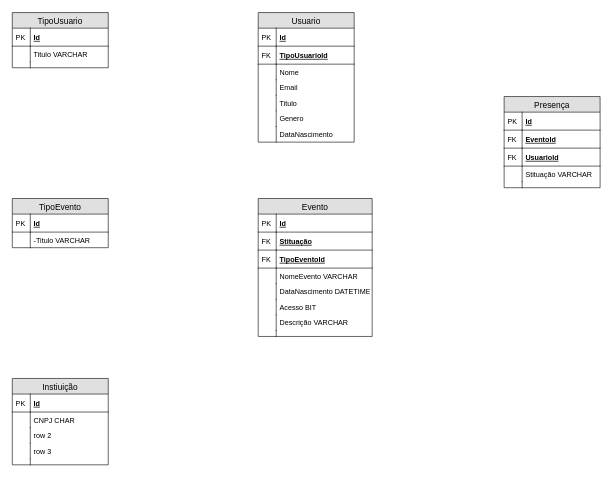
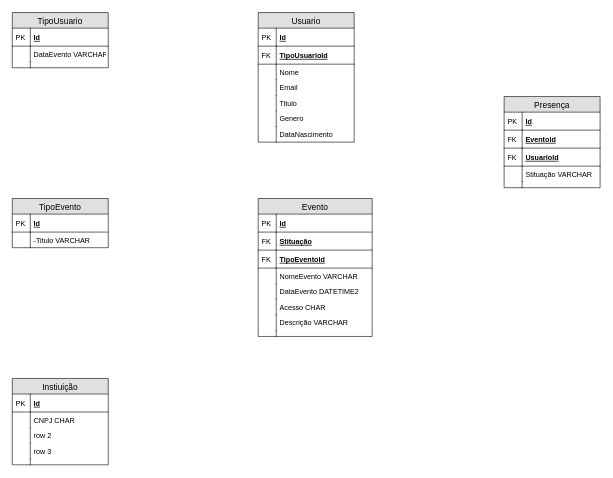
  <mxCell id="0" />
  <mxCell id="1" parent="0" />
  <mxCell id="2" value="TipoUsuario" style="swimlane;fontStyle=0;childLayout=stackLayout;horizontal=1;startSize=26;fillColor=#e0e0e0;horizontalStack=0;resizeParent=1;resizeParentMax=0;resizeLast=0;collapsible=1;marginBottom=0;swimlaneFillColor=#ffffff;align=center;fontSize=14;" vertex="1" parent="1"><mxGeometry x="20" y="20" width="160" height="92" as="geometry" /></mxCell>
  <mxCell id="3" value="Id" style="shape=partialRectangle;top=0;left=0;right=0;bottom=1;align=left;verticalAlign=middle;fillColor=none;spacingLeft=34;spacingRight=4;overflow=hidden;rotatable=0;points=[[0,0.5],[1,0.5]];portConstraint=eastwest;dropTarget=0;fontStyle=5;fontSize=12;" vertex="1" parent="2"><mxGeometry y="26" width="160" height="30" as="geometry" /></mxCell>
  <mxCell id="4" value="PK" style="shape=partialRectangle;top=0;left=0;bottom=0;fillColor=none;align=left;verticalAlign=middle;spacingLeft=4;spacingRight=4;overflow=hidden;rotatable=0;points=[];portConstraint=eastwest;part=1;fontSize=12;" vertex="1" connectable="0" parent="3"><mxGeometry width="30" height="30" as="geometry" /></mxCell>
- <mxCell id="5" value="Titulo VARCHAR" style="shape=partialRectangle;top=0;left=0;right=0;bottom=0;align=left;verticalAlign=top;fillColor=none;spacingLeft=34;spacingRight=4;overflow=hidden;rotatable=0;points=[[0,0.5],[1,0.5]];portConstraint=eastwest;dropTarget=0;fontSize=12;" vertex="1" parent="2"><mxGeometry y="56" width="160" height="26" as="geometry" /></mxCell>
+ <mxCell id="5" value="DataEvento VARCHAR" style="shape=partialRectangle;top=0;left=0;right=0;bottom=0;align=left;verticalAlign=top;fillColor=none;spacingLeft=34;spacingRight=4;overflow=hidden;rotatable=0;points=[[0,0.5],[1,0.5]];portConstraint=eastwest;dropTarget=0;fontSize=12;" vertex="1" parent="2"><mxGeometry y="56" width="160" height="26" as="geometry" /></mxCell>
  <mxCell id="6" value="" style="shape=partialRectangle;top=0;left=0;bottom=0;fillColor=none;align=left;verticalAlign=top;spacingLeft=4;spacingRight=4;overflow=hidden;rotatable=0;points=[];portConstraint=eastwest;part=1;fontSize=12;" vertex="1" connectable="0" parent="5"><mxGeometry width="30" height="26" as="geometry" /></mxCell>
  <mxCell id="7" value="" style="shape=partialRectangle;top=0;left=0;right=0;bottom=0;align=left;verticalAlign=top;fillColor=none;spacingLeft=34;spacingRight=4;overflow=hidden;rotatable=0;points=[[0,0.5],[1,0.5]];portConstraint=eastwest;dropTarget=0;fontSize=12;" vertex="1" parent="2"><mxGeometry y="82" width="160" height="10" as="geometry" /></mxCell>
  <mxCell id="8" value="" style="shape=partialRectangle;top=0;left=0;bottom=0;fillColor=none;align=left;verticalAlign=top;spacingLeft=4;spacingRight=4;overflow=hidden;rotatable=0;points=[];portConstraint=eastwest;part=1;fontSize=12;" vertex="1" connectable="0" parent="7"><mxGeometry width="30" height="10" as="geometry" /></mxCell>
  <mxCell id="9" value="TipoEvento" style="swimlane;fontStyle=0;childLayout=stackLayout;horizontal=1;startSize=26;fillColor=#e0e0e0;horizontalStack=0;resizeParent=1;resizeParentMax=0;resizeLast=0;collapsible=1;marginBottom=0;swimlaneFillColor=#ffffff;align=center;fontSize=14;" vertex="1" parent="1"><mxGeometry x="20" y="330" width="160" height="82" as="geometry" /></mxCell>
  <mxCell id="10" value="Id" style="shape=partialRectangle;top=0;left=0;right=0;bottom=1;align=left;verticalAlign=middle;fillColor=none;spacingLeft=34;spacingRight=4;overflow=hidden;rotatable=0;points=[[0,0.5],[1,0.5]];portConstraint=eastwest;dropTarget=0;fontStyle=5;fontSize=12;" vertex="1" parent="9"><mxGeometry y="26" width="160" height="30" as="geometry" /></mxCell>
  <mxCell id="11" value="PK" style="shape=partialRectangle;top=0;left=0;bottom=0;fillColor=none;align=left;verticalAlign=middle;spacingLeft=4;spacingRight=4;overflow=hidden;rotatable=0;points=[];portConstraint=eastwest;part=1;fontSize=12;" vertex="1" connectable="0" parent="10"><mxGeometry width="30" height="30" as="geometry" /></mxCell>
  <mxCell id="12" value="-Titulo VARCHAR" style="shape=partialRectangle;top=0;left=0;right=0;bottom=0;align=left;verticalAlign=top;fillColor=none;spacingLeft=34;spacingRight=4;overflow=hidden;rotatable=0;points=[[0,0.5],[1,0.5]];portConstraint=eastwest;dropTarget=0;fontSize=12;" vertex="1" parent="9"><mxGeometry y="56" width="160" height="26" as="geometry" /></mxCell>
  <mxCell id="13" value="" style="shape=partialRectangle;top=0;left=0;bottom=0;fillColor=none;align=left;verticalAlign=top;spacingLeft=4;spacingRight=4;overflow=hidden;rotatable=0;points=[];portConstraint=eastwest;part=1;fontSize=12;" vertex="1" connectable="0" parent="12"><mxGeometry width="30" height="26" as="geometry" /></mxCell>
  <mxCell id="14" value="Evento" style="swimlane;fontStyle=0;childLayout=stackLayout;horizontal=1;startSize=26;fillColor=#e0e0e0;horizontalStack=0;resizeParent=1;resizeParentMax=0;resizeLast=0;collapsible=1;marginBottom=0;swimlaneFillColor=#ffffff;align=center;fontSize=14;" vertex="1" parent="1"><mxGeometry x="430" y="330" width="190" height="230" as="geometry" /></mxCell>
  <mxCell id="15" value="Id" style="shape=partialRectangle;top=0;left=0;right=0;bottom=1;align=left;verticalAlign=middle;fillColor=none;spacingLeft=34;spacingRight=4;overflow=hidden;rotatable=0;points=[[0,0.5],[1,0.5]];portConstraint=eastwest;dropTarget=0;fontStyle=5;fontSize=12;" vertex="1" parent="14"><mxGeometry y="26" width="190" height="30" as="geometry" /></mxCell>
  <mxCell id="16" value="PK" style="shape=partialRectangle;top=0;left=0;bottom=0;fillColor=none;align=left;verticalAlign=middle;spacingLeft=4;spacingRight=4;overflow=hidden;rotatable=0;points=[];portConstraint=eastwest;part=1;fontSize=12;" vertex="1" connectable="0" parent="15"><mxGeometry width="30" height="30" as="geometry" /></mxCell>
  <mxCell id="17" value="Stituação" style="shape=partialRectangle;top=0;left=0;right=0;bottom=1;align=left;verticalAlign=middle;fillColor=none;spacingLeft=34;spacingRight=4;overflow=hidden;rotatable=0;points=[[0,0.5],[1,0.5]];portConstraint=eastwest;dropTarget=0;fontStyle=5;fontSize=12;" vertex="1" parent="14"><mxGeometry y="56" width="190" height="30" as="geometry" /></mxCell>
  <mxCell id="18" value="FK" style="shape=partialRectangle;top=0;left=0;bottom=0;fillColor=none;align=left;verticalAlign=middle;spacingLeft=4;spacingRight=4;overflow=hidden;rotatable=0;points=[];portConstraint=eastwest;part=1;fontSize=12;" vertex="1" connectable="0" parent="17"><mxGeometry width="30" height="30" as="geometry" /></mxCell>
  <mxCell id="19" value="TipoEventoId" style="shape=partialRectangle;top=0;left=0;right=0;bottom=1;align=left;verticalAlign=middle;fillColor=none;spacingLeft=34;spacingRight=4;overflow=hidden;rotatable=0;points=[[0,0.5],[1,0.5]];portConstraint=eastwest;dropTarget=0;fontStyle=5;fontSize=12;" vertex="1" parent="14"><mxGeometry y="86" width="190" height="30" as="geometry" /></mxCell>
  <mxCell id="20" value="FK" style="shape=partialRectangle;top=0;left=0;bottom=0;fillColor=none;align=left;verticalAlign=middle;spacingLeft=4;spacingRight=4;overflow=hidden;rotatable=0;points=[];portConstraint=eastwest;part=1;fontSize=12;" vertex="1" connectable="0" parent="19"><mxGeometry width="30" height="30" as="geometry" /></mxCell>
  <mxCell id="21" value="NomeEvento VARCHAR" style="shape=partialRectangle;top=0;left=0;right=0;bottom=0;align=left;verticalAlign=top;fillColor=none;spacingLeft=34;spacingRight=4;overflow=hidden;rotatable=0;points=[[0,0.5],[1,0.5]];portConstraint=eastwest;dropTarget=0;fontSize=12;" vertex="1" parent="14"><mxGeometry y="116" width="190" height="26" as="geometry" /></mxCell>
  <mxCell id="22" value="" style="shape=partialRectangle;top=0;left=0;bottom=0;fillColor=none;align=left;verticalAlign=top;spacingLeft=4;spacingRight=4;overflow=hidden;rotatable=0;points=[];portConstraint=eastwest;part=1;fontSize=12;" vertex="1" connectable="0" parent="21"><mxGeometry width="30" height="26" as="geometry" /></mxCell>
- <mxCell id="23" value="DataNascimento DATETIME2" style="shape=partialRectangle;top=0;left=0;right=0;bottom=0;align=left;verticalAlign=top;fillColor=none;spacingLeft=34;spacingRight=4;overflow=hidden;rotatable=0;points=[[0,0.5],[1,0.5]];portConstraint=eastwest;dropTarget=0;fontSize=12;" vertex="1" parent="14"><mxGeometry y="142" width="190" height="26" as="geometry" /></mxCell>
+ <mxCell id="23" value="DataEvento DATETIME2" style="shape=partialRectangle;top=0;left=0;right=0;bottom=0;align=left;verticalAlign=top;fillColor=none;spacingLeft=34;spacingRight=4;overflow=hidden;rotatable=0;points=[[0,0.5],[1,0.5]];portConstraint=eastwest;dropTarget=0;fontSize=12;" vertex="1" parent="14"><mxGeometry y="142" width="190" height="26" as="geometry" /></mxCell>
  <mxCell id="24" value="" style="shape=partialRectangle;top=0;left=0;bottom=0;fillColor=none;align=left;verticalAlign=top;spacingLeft=4;spacingRight=4;overflow=hidden;rotatable=0;points=[];portConstraint=eastwest;part=1;fontSize=12;" vertex="1" connectable="0" parent="23"><mxGeometry width="30" height="26" as="geometry" /></mxCell>
- <mxCell id="25" value="Acesso BIT" style="shape=partialRectangle;top=0;left=0;right=0;bottom=0;align=left;verticalAlign=top;fillColor=none;spacingLeft=34;spacingRight=4;overflow=hidden;rotatable=0;points=[[0,0.5],[1,0.5]];portConstraint=eastwest;dropTarget=0;fontSize=12;" vertex="1" parent="14"><mxGeometry y="168" width="190" height="26" as="geometry" /></mxCell>
+ <mxCell id="25" value="Acesso CHAR" style="shape=partialRectangle;top=0;left=0;right=0;bottom=0;align=left;verticalAlign=top;fillColor=none;spacingLeft=34;spacingRight=4;overflow=hidden;rotatable=0;points=[[0,0.5],[1,0.5]];portConstraint=eastwest;dropTarget=0;fontSize=12;" vertex="1" parent="14"><mxGeometry y="168" width="190" height="26" as="geometry" /></mxCell>
  <mxCell id="26" value="" style="shape=partialRectangle;top=0;left=0;bottom=0;fillColor=none;align=left;verticalAlign=top;spacingLeft=4;spacingRight=4;overflow=hidden;rotatable=0;points=[];portConstraint=eastwest;part=1;fontSize=12;" vertex="1" connectable="0" parent="25"><mxGeometry width="30" height="26" as="geometry" /></mxCell>
  <mxCell id="27" value="Descrição VARCHAR" style="shape=partialRectangle;top=0;left=0;right=0;bottom=0;align=left;verticalAlign=top;fillColor=none;spacingLeft=34;spacingRight=4;overflow=hidden;rotatable=0;points=[[0,0.5],[1,0.5]];portConstraint=eastwest;dropTarget=0;fontSize=12;" vertex="1" parent="14"><mxGeometry y="194" width="190" height="26" as="geometry" /></mxCell>
  <mxCell id="28" value="" style="shape=partialRectangle;top=0;left=0;bottom=0;fillColor=none;align=left;verticalAlign=top;spacingLeft=4;spacingRight=4;overflow=hidden;rotatable=0;points=[];portConstraint=eastwest;part=1;fontSize=12;" vertex="1" connectable="0" parent="27"><mxGeometry width="30" height="26" as="geometry" /></mxCell>
  <mxCell id="29" value="" style="shape=partialRectangle;top=0;left=0;right=0;bottom=0;align=left;verticalAlign=top;fillColor=none;spacingLeft=34;spacingRight=4;overflow=hidden;rotatable=0;points=[[0,0.5],[1,0.5]];portConstraint=eastwest;dropTarget=0;fontSize=12;" vertex="1" parent="14"><mxGeometry y="220" width="190" height="10" as="geometry" /></mxCell>
  <mxCell id="30" value="" style="shape=partialRectangle;top=0;left=0;bottom=0;fillColor=none;align=left;verticalAlign=top;spacingLeft=4;spacingRight=4;overflow=hidden;rotatable=0;points=[];portConstraint=eastwest;part=1;fontSize=12;" vertex="1" connectable="0" parent="29"><mxGeometry width="30" height="10" as="geometry" /></mxCell>
  <mxCell id="31" value="Usuario" style="swimlane;fontStyle=0;childLayout=stackLayout;horizontal=1;startSize=26;fillColor=#e0e0e0;horizontalStack=0;resizeParent=1;resizeParentMax=0;resizeLast=0;collapsible=1;marginBottom=0;swimlaneFillColor=#ffffff;align=center;fontSize=14;" vertex="1" parent="1"><mxGeometry x="430" y="20" width="160" height="216" as="geometry" /></mxCell>
  <mxCell id="32" value="Id" style="shape=partialRectangle;top=0;left=0;right=0;bottom=1;align=left;verticalAlign=middle;fillColor=none;spacingLeft=34;spacingRight=4;overflow=hidden;rotatable=0;points=[[0,0.5],[1,0.5]];portConstraint=eastwest;dropTarget=0;fontStyle=5;fontSize=12;" vertex="1" parent="31"><mxGeometry y="26" width="160" height="30" as="geometry" /></mxCell>
  <mxCell id="33" value="PK" style="shape=partialRectangle;top=0;left=0;bottom=0;fillColor=none;align=left;verticalAlign=middle;spacingLeft=4;spacingRight=4;overflow=hidden;rotatable=0;points=[];portConstraint=eastwest;part=1;fontSize=12;" vertex="1" connectable="0" parent="32"><mxGeometry width="30" height="30" as="geometry" /></mxCell>
  <mxCell id="34" value="TipoUsuarioId" style="shape=partialRectangle;top=0;left=0;right=0;bottom=1;align=left;verticalAlign=middle;fillColor=none;spacingLeft=34;spacingRight=4;overflow=hidden;rotatable=0;points=[[0,0.5],[1,0.5]];portConstraint=eastwest;dropTarget=0;fontStyle=5;fontSize=12;" vertex="1" parent="31"><mxGeometry y="56" width="160" height="30" as="geometry" /></mxCell>
  <mxCell id="35" value="FK" style="shape=partialRectangle;top=0;left=0;bottom=0;fillColor=none;align=left;verticalAlign=middle;spacingLeft=4;spacingRight=4;overflow=hidden;rotatable=0;points=[];portConstraint=eastwest;part=1;fontSize=12;" vertex="1" connectable="0" parent="34"><mxGeometry width="30" height="30" as="geometry" /></mxCell>
  <mxCell id="36" value="Nome" style="shape=partialRectangle;top=0;left=0;right=0;bottom=0;align=left;verticalAlign=top;fillColor=none;spacingLeft=34;spacingRight=4;overflow=hidden;rotatable=0;points=[[0,0.5],[1,0.5]];portConstraint=eastwest;dropTarget=0;fontSize=12;" vertex="1" parent="31"><mxGeometry y="86" width="160" height="26" as="geometry" /></mxCell>
  <mxCell id="37" value="" style="shape=partialRectangle;top=0;left=0;bottom=0;fillColor=none;align=left;verticalAlign=top;spacingLeft=4;spacingRight=4;overflow=hidden;rotatable=0;points=[];portConstraint=eastwest;part=1;fontSize=12;" vertex="1" connectable="0" parent="36"><mxGeometry width="30" height="26" as="geometry" /></mxCell>
  <mxCell id="38" value="Email" style="shape=partialRectangle;top=0;left=0;right=0;bottom=0;align=left;verticalAlign=top;fillColor=none;spacingLeft=34;spacingRight=4;overflow=hidden;rotatable=0;points=[[0,0.5],[1,0.5]];portConstraint=eastwest;dropTarget=0;fontSize=12;" vertex="1" parent="31"><mxGeometry y="112" width="160" height="26" as="geometry" /></mxCell>
  <mxCell id="39" value="" style="shape=partialRectangle;top=0;left=0;bottom=0;fillColor=none;align=left;verticalAlign=top;spacingLeft=4;spacingRight=4;overflow=hidden;rotatable=0;points=[];portConstraint=eastwest;part=1;fontSize=12;" vertex="1" connectable="0" parent="38"><mxGeometry width="30" height="26" as="geometry" /></mxCell>
  <mxCell id="40" value="Titulo" style="shape=partialRectangle;top=0;left=0;right=0;bottom=0;align=left;verticalAlign=top;fillColor=none;spacingLeft=34;spacingRight=4;overflow=hidden;rotatable=0;points=[[0,0.5],[1,0.5]];portConstraint=eastwest;dropTarget=0;fontSize=12;" vertex="1" parent="31"><mxGeometry y="138" width="160" height="26" as="geometry" /></mxCell>
  <mxCell id="41" value="" style="shape=partialRectangle;top=0;left=0;bottom=0;fillColor=none;align=left;verticalAlign=top;spacingLeft=4;spacingRight=4;overflow=hidden;rotatable=0;points=[];portConstraint=eastwest;part=1;fontSize=12;" vertex="1" connectable="0" parent="40"><mxGeometry width="30" height="26" as="geometry" /></mxCell>
  <mxCell id="42" value="Genero" style="shape=partialRectangle;top=0;left=0;right=0;bottom=0;align=left;verticalAlign=top;fillColor=none;spacingLeft=34;spacingRight=4;overflow=hidden;rotatable=0;points=[[0,0.5],[1,0.5]];portConstraint=eastwest;dropTarget=0;fontSize=12;" vertex="1" parent="31"><mxGeometry y="164" width="160" height="26" as="geometry" /></mxCell>
  <mxCell id="43" value="" style="shape=partialRectangle;top=0;left=0;bottom=0;fillColor=none;align=left;verticalAlign=top;spacingLeft=4;spacingRight=4;overflow=hidden;rotatable=0;points=[];portConstraint=eastwest;part=1;fontSize=12;" vertex="1" connectable="0" parent="42"><mxGeometry width="30" height="26" as="geometry" /></mxCell>
  <mxCell id="44" value="DataNascimento" style="shape=partialRectangle;top=0;left=0;right=0;bottom=0;align=left;verticalAlign=top;fillColor=none;spacingLeft=34;spacingRight=4;overflow=hidden;rotatable=0;points=[[0,0.5],[1,0.5]];portConstraint=eastwest;dropTarget=0;fontSize=12;" vertex="1" parent="31"><mxGeometry y="190" width="160" height="26" as="geometry" /></mxCell>
  <mxCell id="45" value="" style="shape=partialRectangle;top=0;left=0;bottom=0;fillColor=none;align=left;verticalAlign=top;spacingLeft=4;spacingRight=4;overflow=hidden;rotatable=0;points=[];portConstraint=eastwest;part=1;fontSize=12;" vertex="1" connectable="0" parent="44"><mxGeometry width="30" height="26" as="geometry" /></mxCell>
  <mxCell id="46" value="Presença" style="swimlane;fontStyle=0;childLayout=stackLayout;horizontal=1;startSize=26;fillColor=#e0e0e0;horizontalStack=0;resizeParent=1;resizeParentMax=0;resizeLast=0;collapsible=1;marginBottom=0;swimlaneFillColor=#ffffff;align=center;fontSize=14;" vertex="1" parent="1"><mxGeometry x="840" y="160" width="160" height="152" as="geometry" /></mxCell>
  <mxCell id="47" value="Id" style="shape=partialRectangle;top=0;left=0;right=0;bottom=1;align=left;verticalAlign=middle;fillColor=none;spacingLeft=34;spacingRight=4;overflow=hidden;rotatable=0;points=[[0,0.5],[1,0.5]];portConstraint=eastwest;dropTarget=0;fontStyle=5;fontSize=12;" vertex="1" parent="46"><mxGeometry y="26" width="160" height="30" as="geometry" /></mxCell>
  <mxCell id="48" value="PK" style="shape=partialRectangle;top=0;left=0;bottom=0;fillColor=none;align=left;verticalAlign=middle;spacingLeft=4;spacingRight=4;overflow=hidden;rotatable=0;points=[];portConstraint=eastwest;part=1;fontSize=12;" vertex="1" connectable="0" parent="47"><mxGeometry width="30" height="30" as="geometry" /></mxCell>
  <mxCell id="49" value="EventoId" style="shape=partialRectangle;top=0;left=0;right=0;bottom=1;align=left;verticalAlign=middle;fillColor=none;spacingLeft=34;spacingRight=4;overflow=hidden;rotatable=0;points=[[0,0.5],[1,0.5]];portConstraint=eastwest;dropTarget=0;fontStyle=5;fontSize=12;" vertex="1" parent="46"><mxGeometry y="56" width="160" height="30" as="geometry" /></mxCell>
  <mxCell id="50" value="FK" style="shape=partialRectangle;top=0;left=0;bottom=0;fillColor=none;align=left;verticalAlign=middle;spacingLeft=4;spacingRight=4;overflow=hidden;rotatable=0;points=[];portConstraint=eastwest;part=1;fontSize=12;" vertex="1" connectable="0" parent="49"><mxGeometry width="30" height="30" as="geometry" /></mxCell>
  <mxCell id="51" value="UsuarioId" style="shape=partialRectangle;top=0;left=0;right=0;bottom=1;align=left;verticalAlign=middle;fillColor=none;spacingLeft=34;spacingRight=4;overflow=hidden;rotatable=0;points=[[0,0.5],[1,0.5]];portConstraint=eastwest;dropTarget=0;fontStyle=5;fontSize=12;" vertex="1" parent="46"><mxGeometry y="86" width="160" height="30" as="geometry" /></mxCell>
  <mxCell id="52" value="FK" style="shape=partialRectangle;top=0;left=0;bottom=0;fillColor=none;align=left;verticalAlign=middle;spacingLeft=4;spacingRight=4;overflow=hidden;rotatable=0;points=[];portConstraint=eastwest;part=1;fontSize=12;" vertex="1" connectable="0" parent="51"><mxGeometry width="30" height="30" as="geometry" /></mxCell>
  <mxCell id="53" value="Stituação VARCHAR" style="shape=partialRectangle;top=0;left=0;right=0;bottom=0;align=left;verticalAlign=top;fillColor=none;spacingLeft=34;spacingRight=4;overflow=hidden;rotatable=0;points=[[0,0.5],[1,0.5]];portConstraint=eastwest;dropTarget=0;fontSize=12;" vertex="1" parent="46"><mxGeometry y="116" width="160" height="26" as="geometry" /></mxCell>
  <mxCell id="54" value="" style="shape=partialRectangle;top=0;left=0;bottom=0;fillColor=none;align=left;verticalAlign=top;spacingLeft=4;spacingRight=4;overflow=hidden;rotatable=0;points=[];portConstraint=eastwest;part=1;fontSize=12;" vertex="1" connectable="0" parent="53"><mxGeometry width="30" height="26" as="geometry" /></mxCell>
  <mxCell id="55" value="" style="shape=partialRectangle;top=0;left=0;right=0;bottom=0;align=left;verticalAlign=top;fillColor=none;spacingLeft=34;spacingRight=4;overflow=hidden;rotatable=0;points=[[0,0.5],[1,0.5]];portConstraint=eastwest;dropTarget=0;fontSize=12;" vertex="1" parent="46"><mxGeometry y="142" width="160" height="10" as="geometry" /></mxCell>
  <mxCell id="56" value="" style="shape=partialRectangle;top=0;left=0;bottom=0;fillColor=none;align=left;verticalAlign=top;spacingLeft=4;spacingRight=4;overflow=hidden;rotatable=0;points=[];portConstraint=eastwest;part=1;fontSize=12;" vertex="1" connectable="0" parent="55"><mxGeometry width="30" height="10" as="geometry" /></mxCell>
  <mxCell id="57" value="Instiuição" style="swimlane;fontStyle=0;childLayout=stackLayout;horizontal=1;startSize=26;fillColor=#e0e0e0;horizontalStack=0;resizeParent=1;resizeParentMax=0;resizeLast=0;collapsible=1;marginBottom=0;swimlaneFillColor=#ffffff;align=center;fontSize=14;" vertex="1" parent="1"><mxGeometry x="20" y="630" width="160" height="144" as="geometry" /></mxCell>
  <mxCell id="58" value="Id" style="shape=partialRectangle;top=0;left=0;right=0;bottom=1;align=left;verticalAlign=middle;fillColor=none;spacingLeft=34;spacingRight=4;overflow=hidden;rotatable=0;points=[[0,0.5],[1,0.5]];portConstraint=eastwest;dropTarget=0;fontStyle=5;fontSize=12;" vertex="1" parent="57"><mxGeometry y="26" width="160" height="30" as="geometry" /></mxCell>
  <mxCell id="59" value="PK" style="shape=partialRectangle;top=0;left=0;bottom=0;fillColor=none;align=left;verticalAlign=middle;spacingLeft=4;spacingRight=4;overflow=hidden;rotatable=0;points=[];portConstraint=eastwest;part=1;fontSize=12;" vertex="1" connectable="0" parent="58"><mxGeometry width="30" height="30" as="geometry" /></mxCell>
  <mxCell id="60" value="CNPJ CHAR" style="shape=partialRectangle;top=0;left=0;right=0;bottom=0;align=left;verticalAlign=top;fillColor=none;spacingLeft=34;spacingRight=4;overflow=hidden;rotatable=0;points=[[0,0.5],[1,0.5]];portConstraint=eastwest;dropTarget=0;fontSize=12;" vertex="1" parent="57"><mxGeometry y="56" width="160" height="26" as="geometry" /></mxCell>
  <mxCell id="61" value="" style="shape=partialRectangle;top=0;left=0;bottom=0;fillColor=none;align=left;verticalAlign=top;spacingLeft=4;spacingRight=4;overflow=hidden;rotatable=0;points=[];portConstraint=eastwest;part=1;fontSize=12;" vertex="1" connectable="0" parent="60"><mxGeometry width="30" height="26" as="geometry" /></mxCell>
  <mxCell id="62" value="row 2" style="shape=partialRectangle;top=0;left=0;right=0;bottom=0;align=left;verticalAlign=top;fillColor=none;spacingLeft=34;spacingRight=4;overflow=hidden;rotatable=0;points=[[0,0.5],[1,0.5]];portConstraint=eastwest;dropTarget=0;fontSize=12;" vertex="1" parent="57"><mxGeometry y="82" width="160" height="26" as="geometry" /></mxCell>
  <mxCell id="63" value="" style="shape=partialRectangle;top=0;left=0;bottom=0;fillColor=none;align=left;verticalAlign=top;spacingLeft=4;spacingRight=4;overflow=hidden;rotatable=0;points=[];portConstraint=eastwest;part=1;fontSize=12;" vertex="1" connectable="0" parent="62"><mxGeometry width="30" height="26" as="geometry" /></mxCell>
  <mxCell id="64" value="row 3" style="shape=partialRectangle;top=0;left=0;right=0;bottom=0;align=left;verticalAlign=top;fillColor=none;spacingLeft=34;spacingRight=4;overflow=hidden;rotatable=0;points=[[0,0.5],[1,0.5]];portConstraint=eastwest;dropTarget=0;fontSize=12;" vertex="1" parent="57"><mxGeometry y="108" width="160" height="26" as="geometry" /></mxCell>
  <mxCell id="65" value="" style="shape=partialRectangle;top=0;left=0;bottom=0;fillColor=none;align=left;verticalAlign=top;spacingLeft=4;spacingRight=4;overflow=hidden;rotatable=0;points=[];portConstraint=eastwest;part=1;fontSize=12;" vertex="1" connectable="0" parent="64"><mxGeometry width="30" height="26" as="geometry" /></mxCell>
  <mxCell id="66" value="" style="shape=partialRectangle;top=0;left=0;right=0;bottom=0;align=left;verticalAlign=top;fillColor=none;spacingLeft=34;spacingRight=4;overflow=hidden;rotatable=0;points=[[0,0.5],[1,0.5]];portConstraint=eastwest;dropTarget=0;fontSize=12;" vertex="1" parent="57"><mxGeometry y="134" width="160" height="10" as="geometry" /></mxCell>
  <mxCell id="67" value="" style="shape=partialRectangle;top=0;left=0;bottom=0;fillColor=none;align=left;verticalAlign=top;spacingLeft=4;spacingRight=4;overflow=hidden;rotatable=0;points=[];portConstraint=eastwest;part=1;fontSize=12;" vertex="1" connectable="0" parent="66"><mxGeometry width="30" height="10" as="geometry" /></mxCell>
